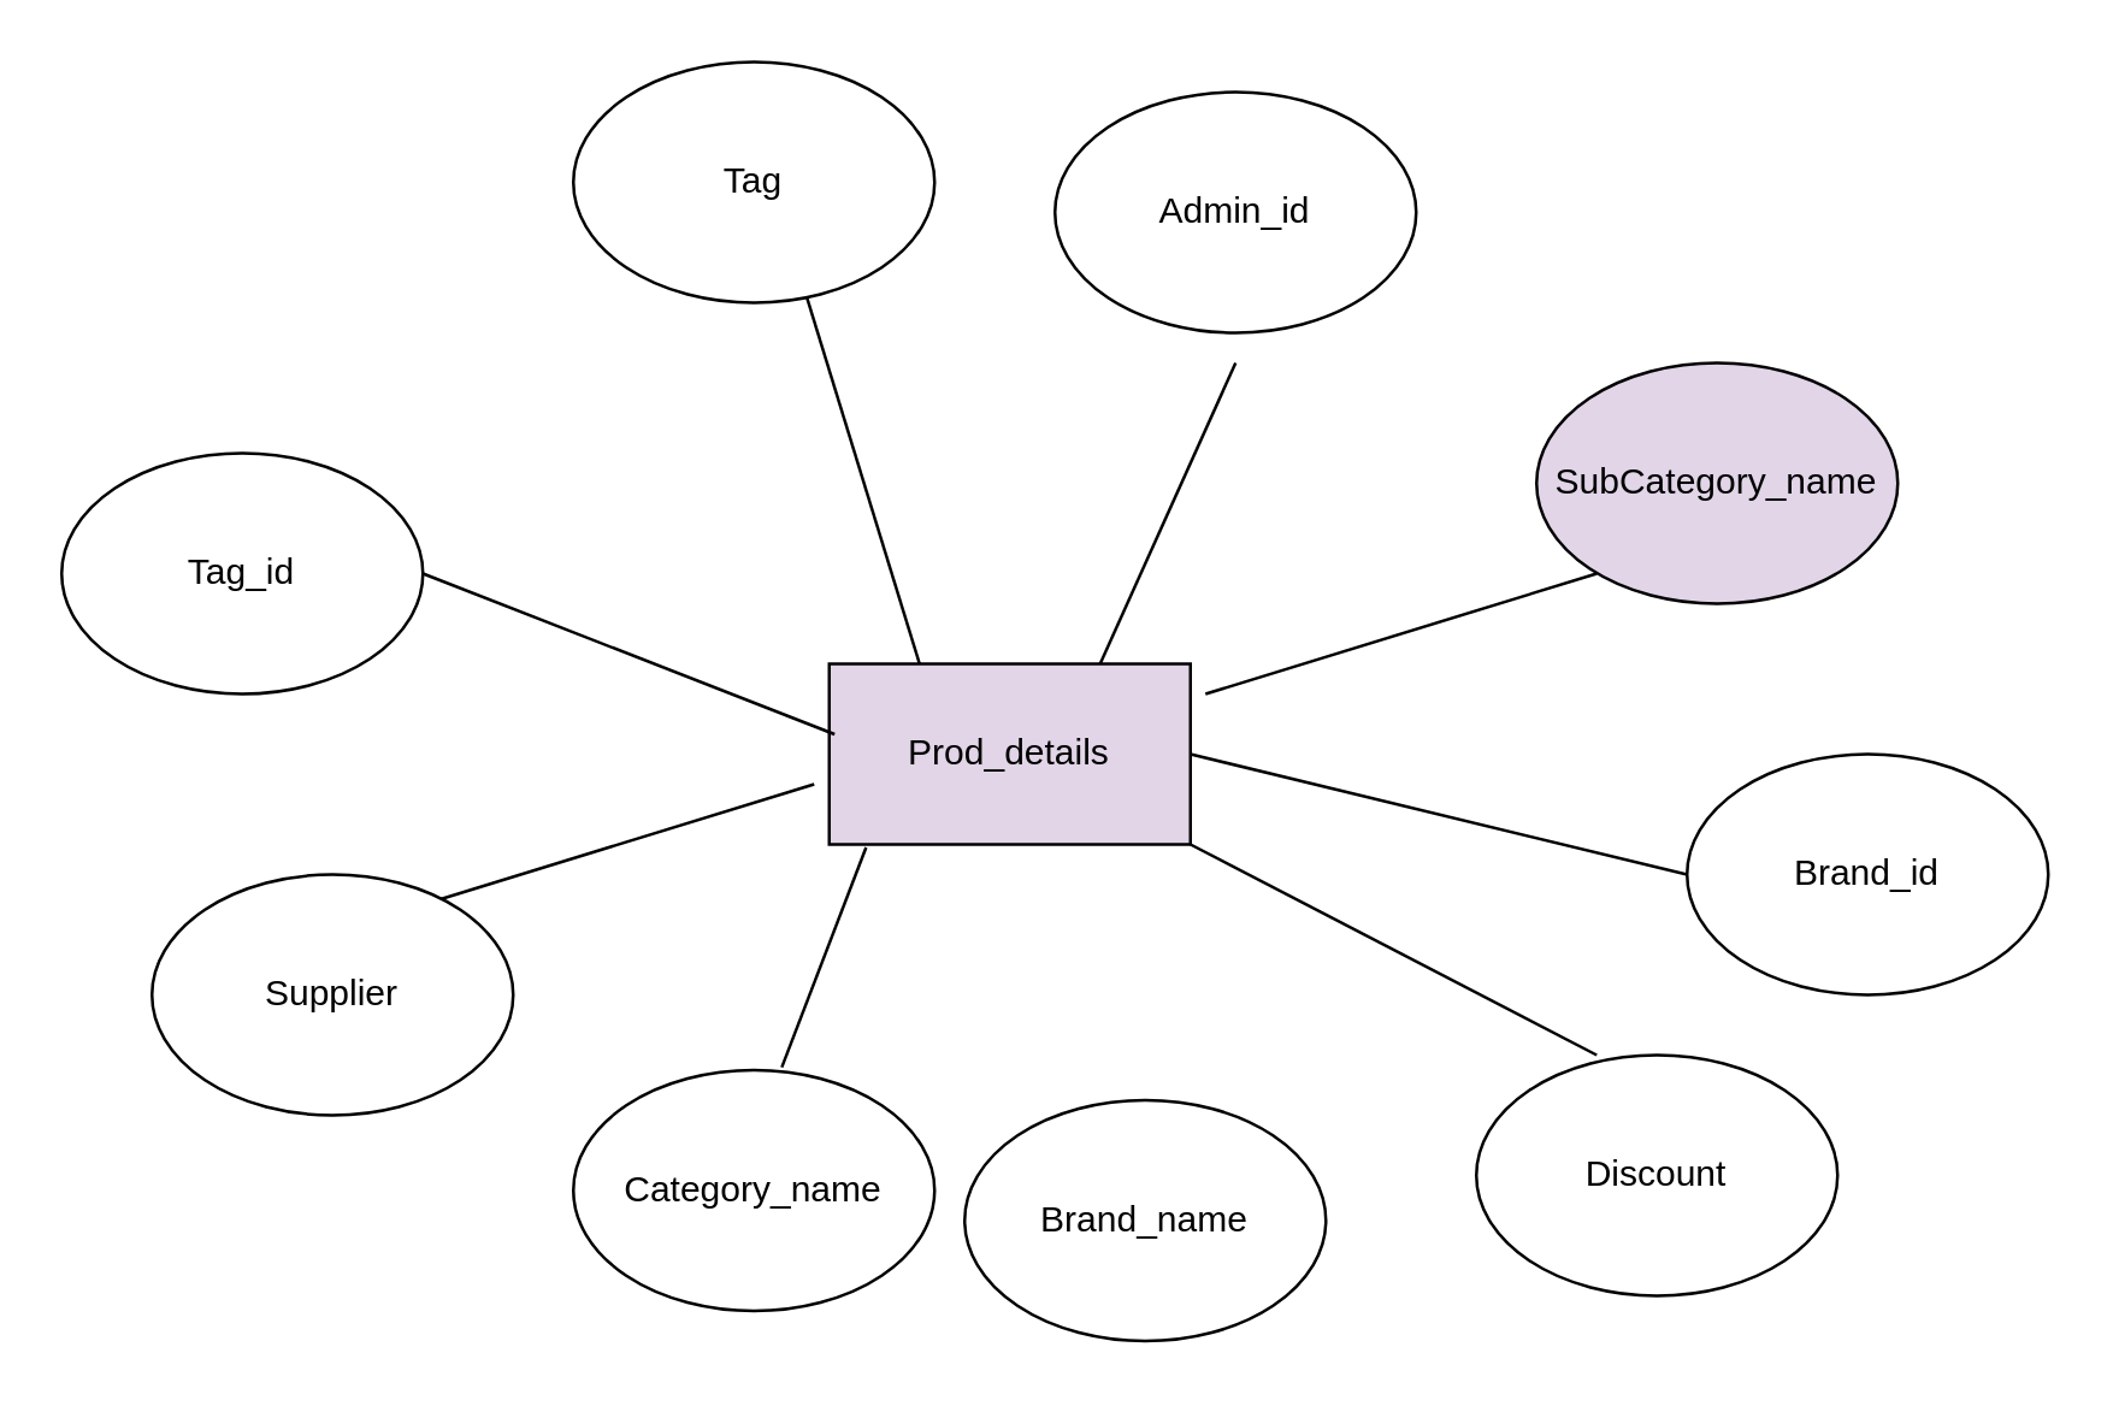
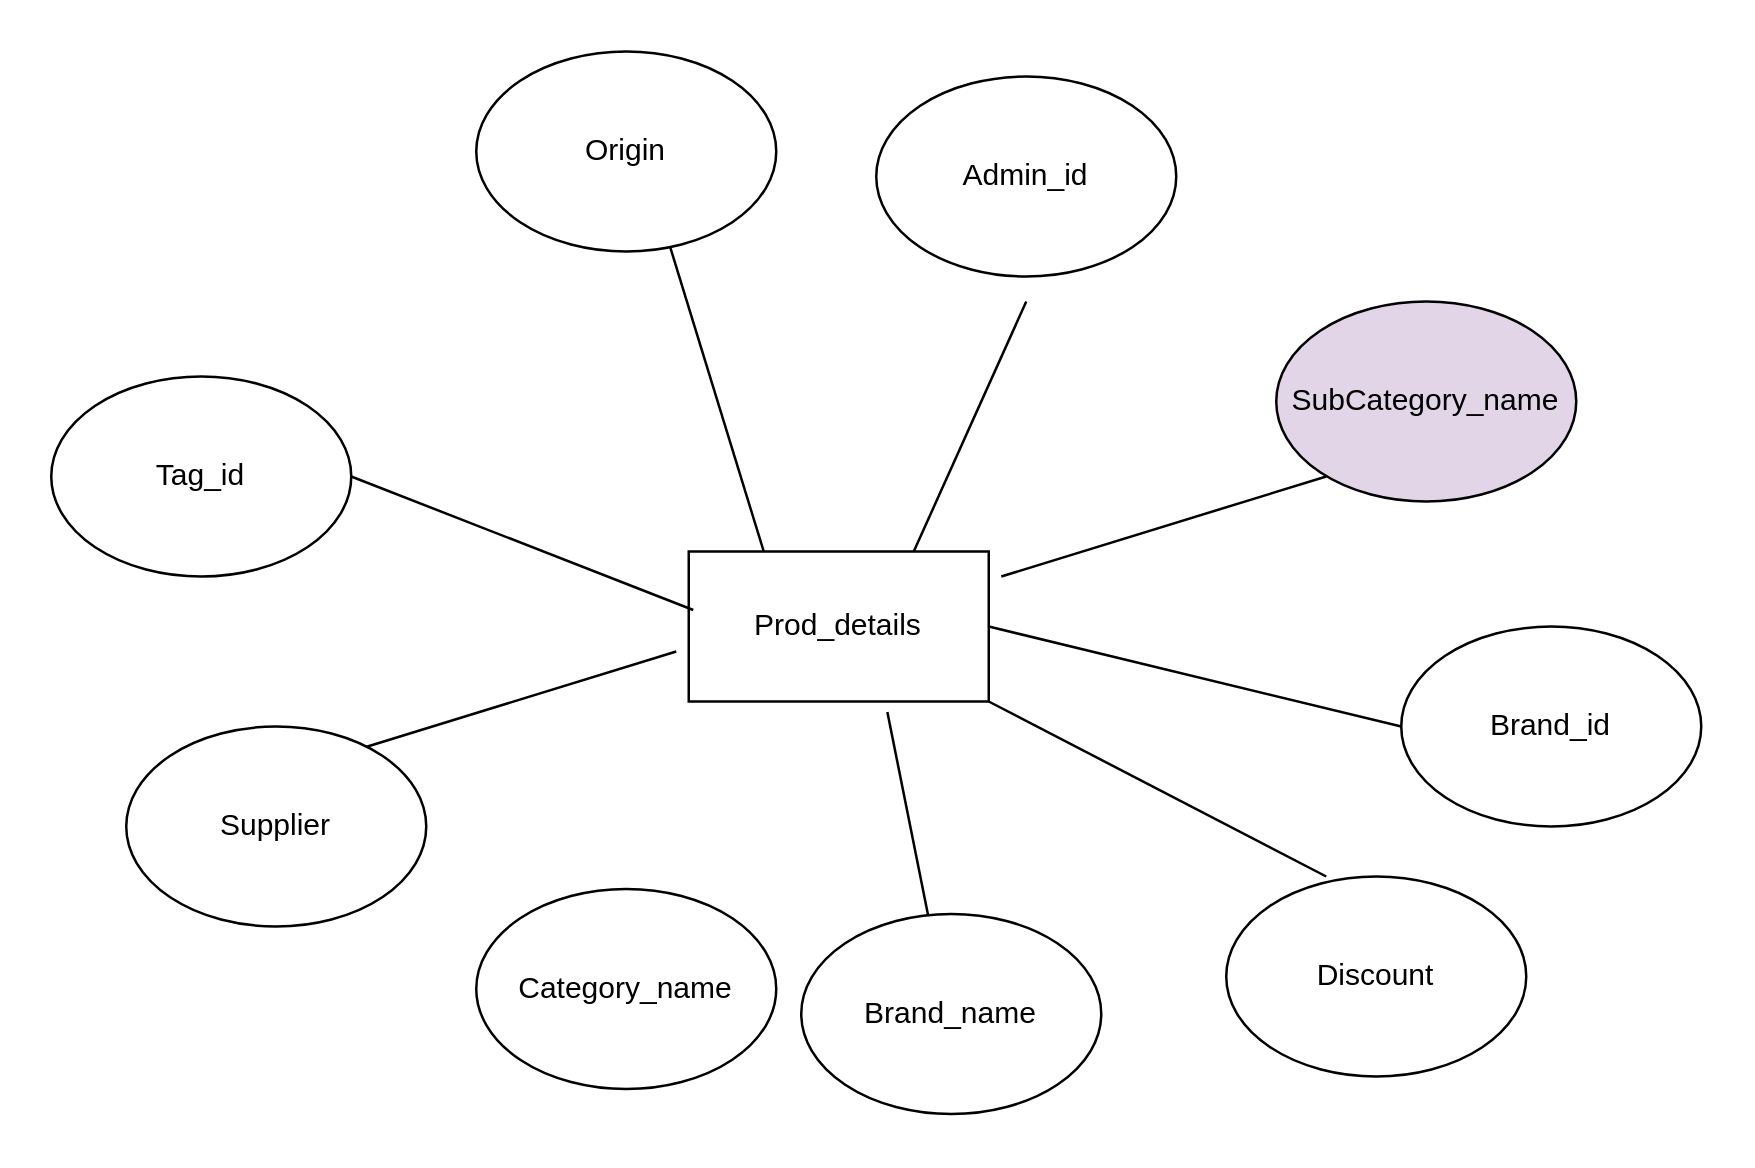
  <mxCell id="0" />
  <mxCell id="1" parent="0" />
- <mxCell id="2" value="Prod_details" style="rounded=0;whiteSpace=wrap;html=1;fillColor=#e1d5e7;" parent="1" vertex="1"><mxGeometry x="275" y="220" width="120" height="60" as="geometry" /></mxCell>
+ <mxCell id="2" value="Prod_details" style="rounded=0;whiteSpace=wrap;html=1;" parent="1" vertex="1"><mxGeometry x="275" y="220" width="120" height="60" as="geometry" /></mxCell>
  <mxCell id="3" value="Tag_id" style="ellipse;whiteSpace=wrap;html=1;" parent="1" vertex="1"><mxGeometry x="20" y="150" width="120" height="80" as="geometry" /></mxCell>
  <mxCell id="4" value="SubCategory_name" style="ellipse;whiteSpace=wrap;html=1;fillColor=#e1d5e7;" parent="1" vertex="1"><mxGeometry x="510" y="120" width="120" height="80" as="geometry" /></mxCell>
  <mxCell id="5" value="Brand_id" style="ellipse;whiteSpace=wrap;html=1;" parent="1" vertex="1"><mxGeometry x="560" y="250" width="120" height="80" as="geometry" /></mxCell>
  <mxCell id="6" value="Brand_name" style="ellipse;whiteSpace=wrap;html=1;" parent="1" vertex="1"><mxGeometry x="320" y="365" width="120" height="80" as="geometry" /></mxCell>
  <mxCell id="7" value="Category_name" style="ellipse;whiteSpace=wrap;html=1;" parent="1" vertex="1"><mxGeometry x="190" y="355" width="120" height="80" as="geometry" /></mxCell>
  <mxCell id="8" value="" style="endArrow=none;html=1;rounded=0;exitX=1;exitY=0.5;exitDx=0;exitDy=0;" parent="1" source="2" edge="1"><mxGeometry width="50" height="50" relative="1" as="geometry"><mxPoint x="490" y="360" as="sourcePoint" /><mxPoint x="560" y="290" as="targetPoint" /></mxGeometry></mxCell>
- <mxCell id="10" value="" style="endArrow=none;html=1;rounded=0;entryX=0.102;entryY=1.017;entryDx=0;entryDy=0;entryPerimeter=0;exitX=0.577;exitY=-0.012;exitDx=0;exitDy=0;exitPerimeter=0;" parent="1" target="2" edge="1" source="7"><mxGeometry width="50" height="50" relative="1" as="geometry"><mxPoint x="370" y="370" as="sourcePoint" /><mxPoint x="420" y="320" as="targetPoint" /></mxGeometry></mxCell>
+ <mxCell id="9" value="" style="endArrow=none;html=1;rounded=0;exitX=0.662;exitY=1.07;exitDx=0;exitDy=0;entryX=0.423;entryY=0.007;entryDx=0;entryDy=0;entryPerimeter=0;exitPerimeter=0;" parent="1" source="2" target="6" edge="1"><mxGeometry width="50" height="50" relative="1" as="geometry"><mxPoint x="480" y="430" as="sourcePoint" /><mxPoint x="530" y="380" as="targetPoint" /></mxGeometry></mxCell>
  <mxCell id="11" value="" style="endArrow=none;html=1;rounded=0;" parent="1" edge="1"><mxGeometry width="50" height="50" relative="1" as="geometry"><mxPoint x="400" y="230" as="sourcePoint" /><mxPoint x="530" y="190" as="targetPoint" /></mxGeometry></mxCell>
  <mxCell id="12" value="" style="endArrow=none;html=1;rounded=0;exitX=0.75;exitY=0;exitDx=0;exitDy=0;" parent="1" source="2" edge="1"><mxGeometry width="50" height="50" relative="1" as="geometry"><mxPoint x="320" y="160" as="sourcePoint" /><mxPoint x="410" y="120" as="targetPoint" /></mxGeometry></mxCell>
  <mxCell id="13" value="" style="endArrow=none;html=1;rounded=0;entryX=0.25;entryY=0;entryDx=0;entryDy=0;exitX=0.917;exitY=0.875;exitDx=0;exitDy=0;exitPerimeter=0;" parent="1" target="2" edge="1"><mxGeometry width="50" height="50" relative="1" as="geometry"><mxPoint x="265.04" y="90" as="sourcePoint" /><mxPoint x="300" y="60" as="targetPoint" /></mxGeometry></mxCell>
  <mxCell id="14" value="" style="endArrow=none;html=1;rounded=0;entryX=0.015;entryY=0.39;entryDx=0;entryDy=0;entryPerimeter=0;" parent="1" target="2" edge="1"><mxGeometry width="50" height="50" relative="1" as="geometry"><mxPoint x="140" y="190" as="sourcePoint" /><mxPoint x="190" y="140" as="targetPoint" /></mxGeometry></mxCell>
  <mxCell id="15" value="" style="endArrow=none;html=1;rounded=0;exitX=1;exitY=0.5;exitDx=0;exitDy=0;" parent="1" edge="1"><mxGeometry width="50" height="50" relative="1" as="geometry"><mxPoint x="140" y="300" as="sourcePoint" /><mxPoint x="270" y="260" as="targetPoint" /></mxGeometry></mxCell>
  <mxCell id="16" value="" style="endArrow=none;html=1;rounded=0;exitX=1;exitY=1;exitDx=0;exitDy=0;" parent="1" edge="1" source="2"><mxGeometry width="50" height="50" relative="1" as="geometry"><mxPoint x="388.42" y="270" as="sourcePoint" /><mxPoint x="530" y="350" as="targetPoint" /></mxGeometry></mxCell>
  <mxCell id="17" value="Admin_id" style="ellipse;whiteSpace=wrap;html=1;" parent="1" vertex="1"><mxGeometry x="350" y="30" width="120" height="80" as="geometry" /></mxCell>
  <mxCell id="18" value="Supplier" style="ellipse;whiteSpace=wrap;html=1;" parent="1" vertex="1"><mxGeometry x="50" y="290" width="120" height="80" as="geometry" /></mxCell>
  <mxCell id="19" value="Discount" style="ellipse;whiteSpace=wrap;html=1;" vertex="1" parent="1"><mxGeometry x="490" y="350" width="120" height="80" as="geometry" /></mxCell>
- <mxCell id="20" value="Tag" style="ellipse;whiteSpace=wrap;html=1;" vertex="1" parent="1"><mxGeometry x="190" y="20" width="120" height="80" as="geometry" /></mxCell>
+ <mxCell id="20" value="Origin" style="ellipse;whiteSpace=wrap;html=1;" vertex="1" parent="1"><mxGeometry x="190" y="20" width="120" height="80" as="geometry" /></mxCell>
